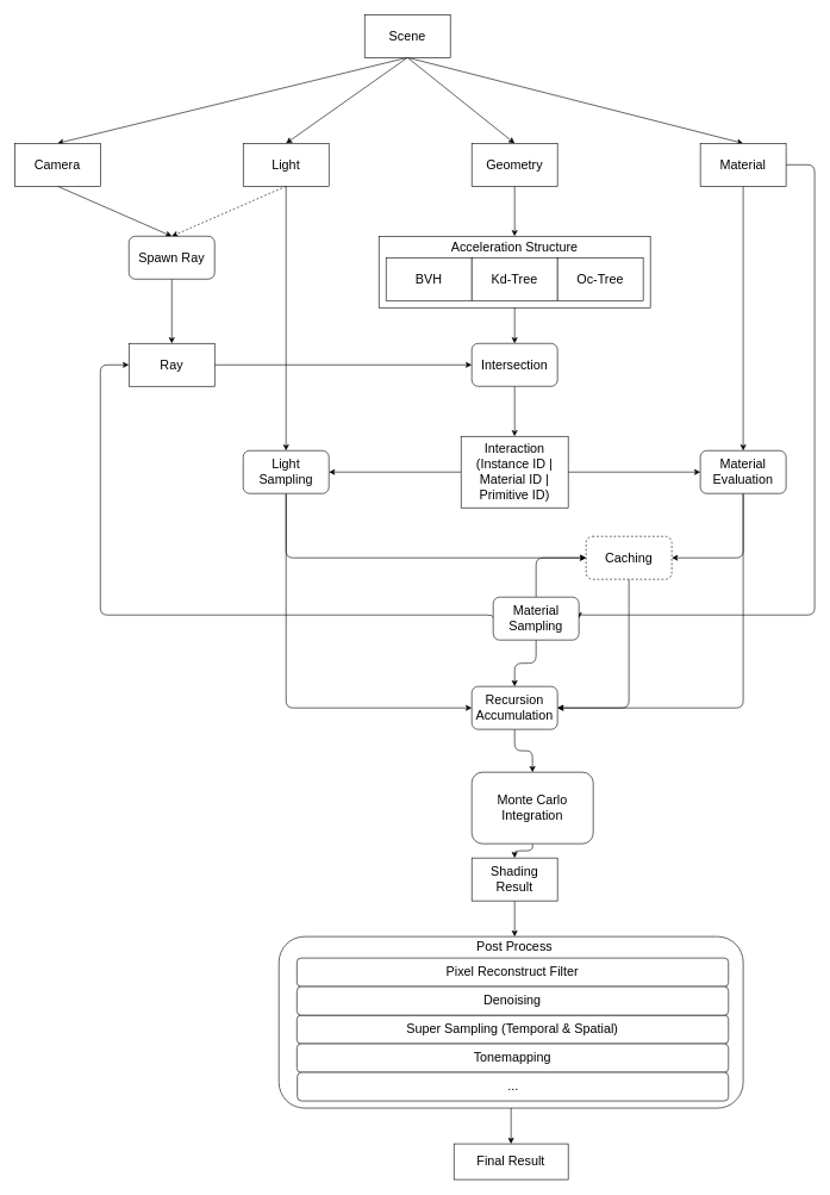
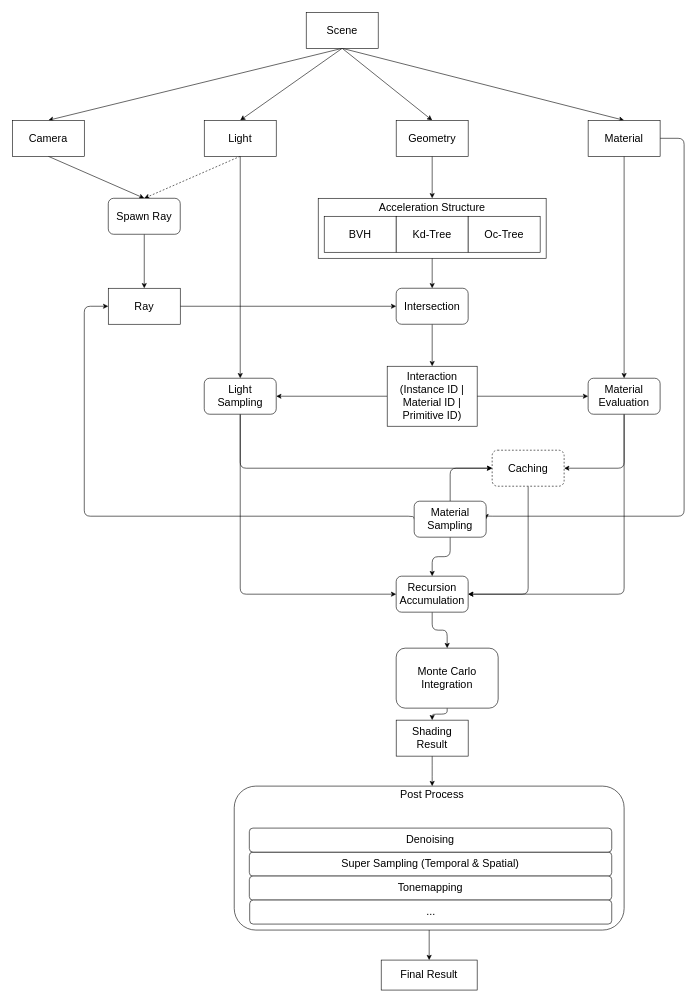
  <mxCell id="0" />
  <mxCell id="1" parent="0" />
  <mxCell id="2" style="edgeStyle=none;html=1;exitX=0.5;exitY=1;exitDx=0;exitDy=0;entryX=0.5;entryY=0;entryDx=0;entryDy=0;fontSize=18;" edge="1" parent="1" source="6" target="11"><mxGeometry relative="1" as="geometry" /></mxCell>
  <mxCell id="3" style="edgeStyle=none;html=1;exitX=0.5;exitY=1;exitDx=0;exitDy=0;entryX=0.5;entryY=0;entryDx=0;entryDy=0;fontSize=18;" edge="1" parent="1" source="6" target="8"><mxGeometry relative="1" as="geometry" /></mxCell>
  <mxCell id="4" style="edgeStyle=none;html=1;exitX=0.5;exitY=1;exitDx=0;exitDy=0;entryX=0.5;entryY=0;entryDx=0;entryDy=0;fontSize=18;" edge="1" parent="1" source="6" target="14"><mxGeometry relative="1" as="geometry" /></mxCell>
  <mxCell id="5" style="edgeStyle=none;html=1;exitX=0.5;exitY=1;exitDx=0;exitDy=0;entryX=0.5;entryY=0;entryDx=0;entryDy=0;fontSize=18;" edge="1" parent="1" source="6" target="22"><mxGeometry relative="1" as="geometry" /></mxCell>
  <mxCell id="6" value="&lt;font style=&quot;font-size: 18px&quot;&gt;Scene&lt;/font&gt;" style="rounded=0;whiteSpace=wrap;html=1;" vertex="1" parent="1"><mxGeometry x="510" y="20" width="120" height="60" as="geometry" /></mxCell>
  <mxCell id="7" style="edgeStyle=none;html=1;exitX=0.5;exitY=1;exitDx=0;exitDy=0;entryX=0.5;entryY=0;entryDx=0;entryDy=0;fontSize=18;" edge="1" parent="1" source="8" target="20"><mxGeometry relative="1" as="geometry" /></mxCell>
  <mxCell id="8" value="&lt;font style=&quot;font-size: 18px&quot;&gt;Geometry&lt;/font&gt;" style="rounded=0;whiteSpace=wrap;html=1;" vertex="1" parent="1"><mxGeometry x="660" y="200" width="120" height="60" as="geometry" /></mxCell>
  <mxCell id="9" style="edgeStyle=none;html=1;exitX=0.5;exitY=1;exitDx=0;exitDy=0;entryX=0.5;entryY=0;entryDx=0;entryDy=0;fontSize=18;" edge="1" parent="1" source="11" target="35"><mxGeometry relative="1" as="geometry" /></mxCell>
  <mxCell id="10" style="edgeStyle=orthogonalEdgeStyle;html=1;exitX=1;exitY=0.5;exitDx=0;exitDy=0;entryX=1;entryY=0.5;entryDx=0;entryDy=0;fontSize=18;" edge="1" parent="1" source="11" target="41"><mxGeometry relative="1" as="geometry"><Array as="points"><mxPoint x="1140" y="230" /><mxPoint x="1140" y="860" /></Array></mxGeometry></mxCell>
  <mxCell id="11" value="&lt;font style=&quot;font-size: 18px&quot;&gt;Material&lt;/font&gt;" style="rounded=0;whiteSpace=wrap;html=1;" vertex="1" parent="1"><mxGeometry x="980" y="200" width="120" height="60" as="geometry" /></mxCell>
  <mxCell id="12" style="edgeStyle=none;html=1;exitX=0.5;exitY=1;exitDx=0;exitDy=0;entryX=0.5;entryY=0;entryDx=0;entryDy=0;fontSize=18;dashed=1;" edge="1" parent="1" source="14" target="24"><mxGeometry relative="1" as="geometry" /></mxCell>
  <mxCell id="13" style="edgeStyle=orthogonalEdgeStyle;html=1;exitX=0.5;exitY=1;exitDx=0;exitDy=0;entryX=0.5;entryY=0;entryDx=0;entryDy=0;fontSize=18;" edge="1" parent="1" source="14" target="44"><mxGeometry relative="1" as="geometry" /></mxCell>
  <mxCell id="14" value="&lt;font style=&quot;font-size: 18px&quot;&gt;Light&lt;/font&gt;" style="rounded=0;whiteSpace=wrap;html=1;" vertex="1" parent="1"><mxGeometry x="340" y="200" width="120" height="60" as="geometry" /></mxCell>
  <mxCell id="15" value="" style="group" vertex="1" connectable="0" parent="1"><mxGeometry x="530" y="330" width="380" height="100" as="geometry" /></mxCell>
  <mxCell id="16" value="" style="rounded=0;whiteSpace=wrap;html=1;fontSize=18;" vertex="1" parent="15"><mxGeometry width="380" height="100" as="geometry" /></mxCell>
  <mxCell id="17" value="BVH" style="rounded=0;whiteSpace=wrap;html=1;fontSize=18;" vertex="1" parent="15"><mxGeometry x="10" y="30" width="120" height="60" as="geometry" /></mxCell>
  <mxCell id="18" value="Kd-Tree" style="rounded=0;whiteSpace=wrap;html=1;fontSize=18;" vertex="1" parent="15"><mxGeometry x="130" y="30" width="120" height="60" as="geometry" /></mxCell>
  <mxCell id="19" value="Oc-Tree" style="rounded=0;whiteSpace=wrap;html=1;fontSize=18;" vertex="1" parent="15"><mxGeometry x="250" y="30" width="120" height="60" as="geometry" /></mxCell>
  <mxCell id="20" value="Acceleration Structure" style="text;html=1;strokeColor=none;fillColor=none;align=center;verticalAlign=middle;whiteSpace=wrap;rounded=0;fontSize=18;" vertex="1" parent="15"><mxGeometry x="95" width="190" height="30" as="geometry" /></mxCell>
  <mxCell id="21" style="edgeStyle=none;html=1;exitX=0.5;exitY=1;exitDx=0;exitDy=0;entryX=0.5;entryY=0;entryDx=0;entryDy=0;fontSize=18;" edge="1" parent="1" source="22" target="24"><mxGeometry relative="1" as="geometry" /></mxCell>
  <mxCell id="22" value="&lt;font style=&quot;font-size: 18px&quot;&gt;Camera&lt;/font&gt;" style="rounded=0;whiteSpace=wrap;html=1;" vertex="1" parent="1"><mxGeometry x="20" y="200" width="120" height="60" as="geometry" /></mxCell>
  <mxCell id="23" style="edgeStyle=none;html=1;exitX=0.5;exitY=1;exitDx=0;exitDy=0;entryX=0.5;entryY=0;entryDx=0;entryDy=0;fontSize=18;" edge="1" parent="1" source="24" target="26"><mxGeometry relative="1" as="geometry" /></mxCell>
  <mxCell id="24" value="Spawn Ray" style="rounded=1;whiteSpace=wrap;html=1;fontSize=18;" vertex="1" parent="1"><mxGeometry x="180" y="330" width="120" height="60" as="geometry" /></mxCell>
  <mxCell id="25" style="edgeStyle=none;html=1;exitX=1;exitY=0.5;exitDx=0;exitDy=0;entryX=0;entryY=0.5;entryDx=0;entryDy=0;fontSize=18;" edge="1" parent="1" source="26" target="28"><mxGeometry relative="1" as="geometry" /></mxCell>
  <mxCell id="26" value="&lt;font style=&quot;font-size: 18px&quot;&gt;Ray&lt;/font&gt;" style="rounded=0;whiteSpace=wrap;html=1;" vertex="1" parent="1"><mxGeometry x="180" y="480" width="120" height="60" as="geometry" /></mxCell>
  <mxCell id="27" style="edgeStyle=none;html=1;exitX=0.5;exitY=1;exitDx=0;exitDy=0;entryX=0.5;entryY=0;entryDx=0;entryDy=0;fontSize=18;" edge="1" parent="1" source="28" target="32"><mxGeometry relative="1" as="geometry" /></mxCell>
  <mxCell id="28" value="Intersection" style="rounded=1;whiteSpace=wrap;html=1;fontSize=18;" vertex="1" parent="1"><mxGeometry x="660" y="480" width="120" height="60" as="geometry" /></mxCell>
  <mxCell id="29" style="edgeStyle=none;html=1;exitX=0.5;exitY=1;exitDx=0;exitDy=0;entryX=0.5;entryY=0;entryDx=0;entryDy=0;fontSize=18;" edge="1" parent="1" source="16" target="28"><mxGeometry relative="1" as="geometry" /></mxCell>
  <mxCell id="30" style="edgeStyle=none;html=1;exitX=1;exitY=0.5;exitDx=0;exitDy=0;entryX=0;entryY=0.5;entryDx=0;entryDy=0;fontSize=18;" edge="1" parent="1" source="32" target="35"><mxGeometry relative="1" as="geometry" /></mxCell>
  <mxCell id="31" style="edgeStyle=orthogonalEdgeStyle;html=1;exitX=0;exitY=0.5;exitDx=0;exitDy=0;entryX=1;entryY=0.5;entryDx=0;entryDy=0;fontSize=18;" edge="1" parent="1" source="32" target="44"><mxGeometry relative="1" as="geometry" /></mxCell>
  <mxCell id="32" value="Interaction&lt;br&gt;(Instance ID | Material ID |&lt;br&gt;Primitive ID)" style="rounded=0;whiteSpace=wrap;html=1;fontSize=18;" vertex="1" parent="1"><mxGeometry x="645" y="610" width="150" height="100" as="geometry" /></mxCell>
  <mxCell id="33" style="edgeStyle=orthogonalEdgeStyle;html=1;exitX=0.5;exitY=1;exitDx=0;exitDy=0;entryX=1;entryY=0.5;entryDx=0;entryDy=0;fontSize=18;" edge="1" parent="1" source="35" target="46"><mxGeometry relative="1" as="geometry" /></mxCell>
  <mxCell id="34" style="edgeStyle=orthogonalEdgeStyle;html=1;exitX=0.5;exitY=1;exitDx=0;exitDy=0;entryX=1;entryY=0.5;entryDx=0;entryDy=0;fontSize=18;" edge="1" parent="1" source="35" target="58"><mxGeometry relative="1" as="geometry" /></mxCell>
  <mxCell id="35" value="Material Evaluation" style="rounded=1;whiteSpace=wrap;html=1;fontSize=18;" vertex="1" parent="1"><mxGeometry x="980" y="630" width="120" height="60" as="geometry" /></mxCell>
  <mxCell id="36" style="edgeStyle=orthogonalEdgeStyle;html=1;exitX=0.5;exitY=1;exitDx=0;exitDy=0;entryX=0.5;entryY=0;entryDx=0;entryDy=0;fontSize=18;" edge="1" parent="1" source="37" target="48"><mxGeometry relative="1" as="geometry" /></mxCell>
  <mxCell id="37" value="Monte Carlo Integration" style="rounded=1;whiteSpace=wrap;html=1;fontSize=18;" vertex="1" parent="1"><mxGeometry x="660" y="1080" width="170" height="100" as="geometry" /></mxCell>
  <mxCell id="38" style="edgeStyle=orthogonalEdgeStyle;html=1;exitX=0.5;exitY=1;exitDx=0;exitDy=0;entryX=0.5;entryY=0;entryDx=0;entryDy=0;fontSize=18;" edge="1" parent="1" source="41" target="46"><mxGeometry relative="1" as="geometry" /></mxCell>
  <mxCell id="39" style="edgeStyle=orthogonalEdgeStyle;html=1;exitX=0;exitY=0.5;exitDx=0;exitDy=0;entryX=0;entryY=0.5;entryDx=0;entryDy=0;fontSize=18;" edge="1" parent="1" source="41" target="26"><mxGeometry relative="1" as="geometry"><Array as="points"><mxPoint x="140" y="860" /><mxPoint x="140" y="510" /></Array></mxGeometry></mxCell>
  <mxCell id="40" style="edgeStyle=orthogonalEdgeStyle;html=1;exitX=0.5;exitY=0;exitDx=0;exitDy=0;entryX=0;entryY=0.5;entryDx=0;entryDy=0;fontSize=18;" edge="1" parent="1" source="41" target="58"><mxGeometry relative="1" as="geometry" /></mxCell>
  <mxCell id="41" value="Material Sampling" style="rounded=1;whiteSpace=wrap;html=1;fontSize=18;" vertex="1" parent="1"><mxGeometry x="690" y="835" width="120" height="60" as="geometry" /></mxCell>
  <mxCell id="42" style="edgeStyle=orthogonalEdgeStyle;html=1;exitX=0.5;exitY=1;exitDx=0;exitDy=0;entryX=0;entryY=0.5;entryDx=0;entryDy=0;fontSize=18;" edge="1" parent="1" source="44" target="46"><mxGeometry relative="1" as="geometry" /></mxCell>
  <mxCell id="43" style="edgeStyle=orthogonalEdgeStyle;html=1;exitX=0.5;exitY=1;exitDx=0;exitDy=0;entryX=0;entryY=0.5;entryDx=0;entryDy=0;fontSize=18;" edge="1" parent="1" source="44" target="58"><mxGeometry relative="1" as="geometry" /></mxCell>
  <mxCell id="44" value="Light Sampling" style="rounded=1;whiteSpace=wrap;html=1;fontSize=18;" vertex="1" parent="1"><mxGeometry x="340" y="630" width="120" height="60" as="geometry" /></mxCell>
  <mxCell id="45" style="edgeStyle=orthogonalEdgeStyle;html=1;exitX=0.5;exitY=1;exitDx=0;exitDy=0;entryX=0.5;entryY=0;entryDx=0;entryDy=0;fontSize=18;" edge="1" parent="1" source="46" target="37"><mxGeometry relative="1" as="geometry" /></mxCell>
  <mxCell id="46" value="Recursion Accumulation" style="rounded=1;whiteSpace=wrap;html=1;fontSize=18;" vertex="1" parent="1"><mxGeometry x="660" y="960" width="120" height="60" as="geometry" /></mxCell>
  <mxCell id="47" style="edgeStyle=orthogonalEdgeStyle;html=1;exitX=0.5;exitY=1;exitDx=0;exitDy=0;fontSize=18;" edge="1" parent="1" source="48"><mxGeometry relative="1" as="geometry"><mxPoint x="720" y="1310" as="targetPoint" /></mxGeometry></mxCell>
  <mxCell id="48" value="Shading Result" style="rounded=0;whiteSpace=wrap;html=1;fontSize=18;" vertex="1" parent="1"><mxGeometry x="660" y="1200" width="120" height="60" as="geometry" /></mxCell>
  <mxCell id="49" value="" style="group" vertex="1" connectable="0" parent="1"><mxGeometry x="390" y="1310" width="650" height="240" as="geometry" /></mxCell>
  <mxCell id="50" value="" style="rounded=1;whiteSpace=wrap;html=1;fontSize=18;" vertex="1" parent="49"><mxGeometry width="650" height="240" as="geometry" /></mxCell>
  <mxCell id="51" value="Post Process" style="text;html=1;strokeColor=none;fillColor=none;align=center;verticalAlign=middle;whiteSpace=wrap;rounded=0;fontSize=18;" vertex="1" parent="49"><mxGeometry x="257.777" width="144.444" height="30" as="geometry" /></mxCell>
- <mxCell id="52" value="Pixel Reconstruct Filter" style="rounded=1;whiteSpace=wrap;html=1;fontSize=18;" vertex="1" parent="49"><mxGeometry x="25.16" y="30" width="604.21" height="40" as="geometry" /></mxCell>
  <mxCell id="53" value="Super Sampling (Temporal &amp;amp; Spatial)" style="rounded=1;whiteSpace=wrap;html=1;fontSize=18;" vertex="1" parent="49"><mxGeometry x="25.16" y="110" width="604.21" height="40" as="geometry" /></mxCell>
  <mxCell id="54" value="Tonemapping" style="rounded=1;whiteSpace=wrap;html=1;fontSize=18;" vertex="1" parent="49"><mxGeometry x="25.16" y="150" width="604.21" height="40" as="geometry" /></mxCell>
  <mxCell id="55" value="..." style="rounded=1;whiteSpace=wrap;html=1;fontSize=18;" vertex="1" parent="49"><mxGeometry x="25.794" y="190" width="603.571" height="40" as="geometry" /></mxCell>
  <mxCell id="56" value="Denoising" style="rounded=1;whiteSpace=wrap;html=1;fontSize=18;" vertex="1" parent="49"><mxGeometry x="25.16" y="70" width="604.21" height="40" as="geometry" /></mxCell>
  <mxCell id="57" style="edgeStyle=orthogonalEdgeStyle;html=1;exitX=0.5;exitY=1;exitDx=0;exitDy=0;entryX=1;entryY=0.5;entryDx=0;entryDy=0;fontSize=18;" edge="1" parent="1" source="58" target="46"><mxGeometry relative="1" as="geometry" /></mxCell>
  <mxCell id="58" value="Caching" style="rounded=1;whiteSpace=wrap;html=1;fontSize=18;dashed=1;" vertex="1" parent="1"><mxGeometry x="820" y="750" width="120" height="60" as="geometry" /></mxCell>
  <mxCell id="59" value="Final Result" style="rounded=0;whiteSpace=wrap;html=1;fontSize=18;" vertex="1" parent="1"><mxGeometry x="635" y="1600" width="160" height="50" as="geometry" /></mxCell>
  <mxCell id="60" style="edgeStyle=orthogonalEdgeStyle;html=1;exitX=0.5;exitY=1;exitDx=0;exitDy=0;entryX=0.5;entryY=0;entryDx=0;entryDy=0;fontSize=18;" edge="1" parent="1" source="50" target="59"><mxGeometry relative="1" as="geometry" /></mxCell>
